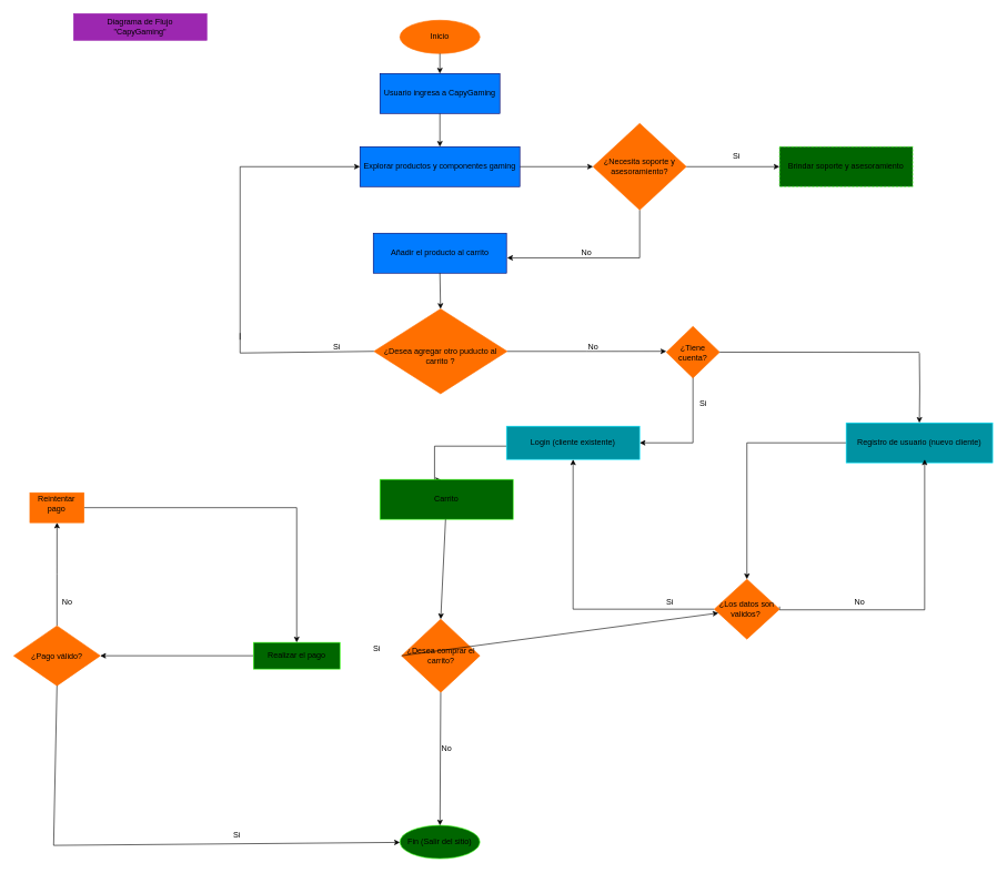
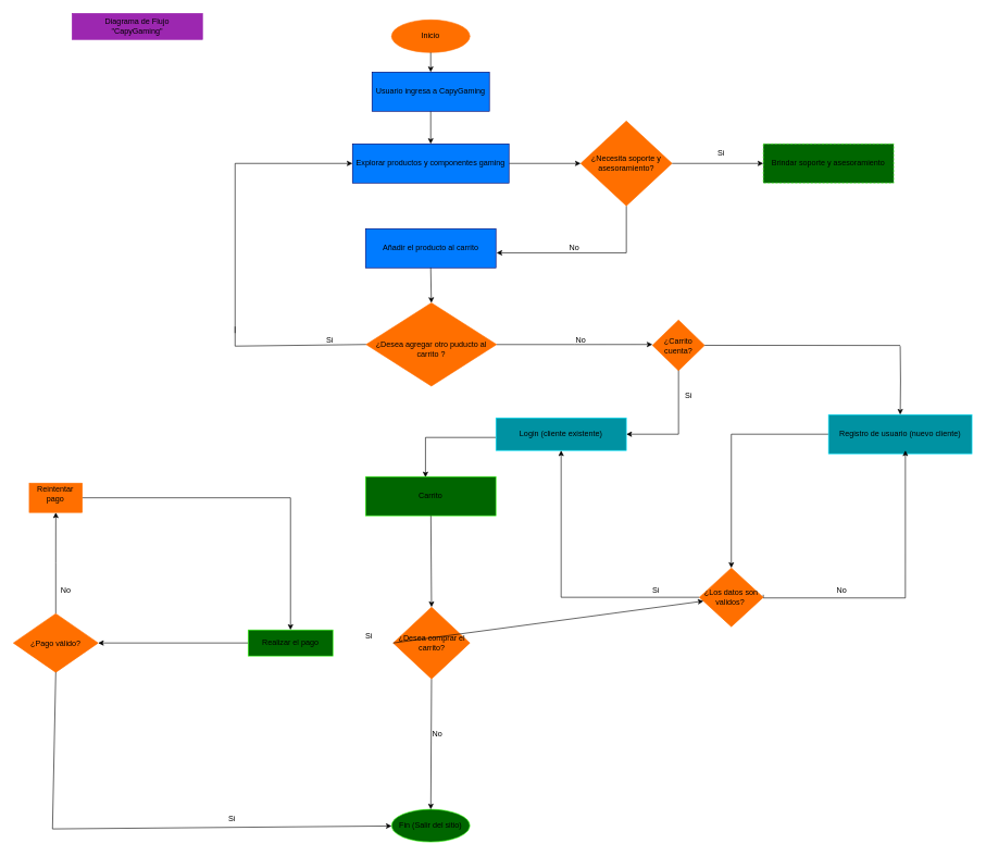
  <mxCell id="0" />
  <mxCell id="1" parent="0" />
  <mxCell id="2" value="Inicio" style="ellipse;whiteSpace=wrap;html=1;fillColor=#FF6F00;strokeColor=#FF6F00;" parent="1" vertex="1"><mxGeometry x="600" y="30" width="120" height="50" as="geometry" /></mxCell>
  <mxCell id="3" value="" style="edgeStyle=orthogonalEdgeStyle;rounded=0;orthogonalLoop=1;jettySize=auto;html=1;" parent="1" source="4" target="28" edge="1"><mxGeometry relative="1" as="geometry" /></mxCell>
  <mxCell id="4" value="Explorar productos y componentes gaming" style="rounded=0;whiteSpace=wrap;html=1;strokeColor=#000066;fillColor=#007BFF;" parent="1" vertex="1"><mxGeometry x="540" y="220" width="240" height="60" as="geometry" /></mxCell>
  <mxCell id="5" style="edgeStyle=orthogonalEdgeStyle;rounded=0;orthogonalLoop=1;jettySize=auto;html=1;" parent="1" source="6" edge="1"><mxGeometry relative="1" as="geometry"><mxPoint x="1000" y="527.5" as="targetPoint" /></mxGeometry></mxCell>
  <mxCell id="6" value="&amp;nbsp; &amp;nbsp;&lt;div&gt;¿Desea agregar otro puducto al carrito ?&lt;/div&gt;" style="rhombus;whiteSpace=wrap;html=1;strokeColor=#FF6F00;fillColor=#FF6F00;" parent="1" vertex="1"><mxGeometry x="561" y="463.75" width="200" height="127.5" as="geometry" /></mxCell>
  <mxCell id="7" value="" style="edgeStyle=orthogonalEdgeStyle;rounded=0;orthogonalLoop=1;jettySize=auto;html=1;entryX=0.5;entryY=0;entryDx=0;entryDy=0;" parent="1" target="9" edge="1"><mxGeometry relative="1" as="geometry"><mxPoint x="1380" y="530" as="sourcePoint" /><mxPoint x="1310" y="590" as="targetPoint" /></mxGeometry></mxCell>
  <mxCell id="8" value="" style="edgeStyle=orthogonalEdgeStyle;rounded=0;orthogonalLoop=1;jettySize=auto;html=1;" parent="1" source="9" target="41" edge="1"><mxGeometry relative="1" as="geometry"><mxPoint x="1380" y="775" as="targetPoint" /></mxGeometry></mxCell>
  <mxCell id="9" value="Registro de usuario (nuevo cliente)" style="rounded=0;whiteSpace=wrap;html=1;strokeColor=#00E5FF;fillColor=#0092A2;" parent="1" vertex="1"><mxGeometry x="1270" y="635" width="220" height="60" as="geometry" /></mxCell>
  <mxCell id="10" value="" style="edgeStyle=orthogonalEdgeStyle;rounded=0;orthogonalLoop=1;jettySize=auto;html=1;entryX=0.46;entryY=0.017;entryDx=0;entryDy=0;entryPerimeter=0;" parent="1" source="11" target="12" edge="1"><mxGeometry relative="1" as="geometry"><mxPoint x="650" y="720" as="targetPoint" /><Array as="points"><mxPoint x="652" y="670" /></Array></mxGeometry></mxCell>
  <mxCell id="11" value="Login (cliente existente)" style="rounded=0;whiteSpace=wrap;html=1;fillColor=#0092A2;strokeColor=#00E5FF;" parent="1" vertex="1"><mxGeometry x="760" y="640" width="200" height="50" as="geometry" /></mxCell>
- <mxCell id="12" value="Carrito" style="rounded=0;whiteSpace=wrap;html=1;fillColor=#006600;strokeColor=#39FF14;" parent="1" vertex="1"><mxGeometry x="570" y="720" width="200" height="60" as="geometry" /></mxCell>
+ <mxCell id="12" value="Carrito" style="rounded=0;whiteSpace=wrap;html=1;fillColor=#006600;strokeColor=#39FF14;" parent="1" vertex="1"><mxGeometry x="560" y="730" width="200" height="60" as="geometry" /></mxCell>
  <mxCell id="13" value="Fin (Salir del sitio)" style="ellipse;whiteSpace=wrap;html=1;fillColor=#006600;strokeColor=#39FF14;" parent="1" vertex="1"><mxGeometry x="600" y="1240" width="120" height="50" as="geometry" /></mxCell>
  <mxCell id="14" parent="1" source="2" target="18" edge="1"><mxGeometry relative="1" as="geometry" /></mxCell>
  <mxCell id="15" parent="1" source="18" target="4" edge="1"><mxGeometry relative="1" as="geometry" /></mxCell>
  <mxCell id="16" style="entryX=0.5;entryY=0;entryDx=0;entryDy=0;" parent="1" source="12" target="44" edge="1"><mxGeometry relative="1" as="geometry"><mxPoint x="660" y="900" as="targetPoint" /></mxGeometry></mxCell>
  <mxCell id="17" style="exitX=0.5;exitY=1;exitDx=0;exitDy=0;" parent="1" source="44" target="13" edge="1"><mxGeometry relative="1" as="geometry"><mxPoint x="660" y="1120" as="sourcePoint" /></mxGeometry></mxCell>
  <mxCell id="18" value="Usuario ingresa a CapyGaming" style="rounded=0;whiteSpace=wrap;html=1;fillColor=#007BFF;strokeColor=#000066;" parent="1" vertex="1"><mxGeometry x="570" y="110" width="180" height="60" as="geometry" /></mxCell>
  <mxCell id="19" value="Añadir el producto al carrito" style="rounded=0;whiteSpace=wrap;html=1;fillColor=#007BFF;strokeColor=#000066;" parent="1" vertex="1"><mxGeometry x="560" y="350" width="200" height="60" as="geometry" /></mxCell>
  <mxCell id="20" style="entryX=0.5;entryY=0;entryDx=0;entryDy=0;exitX=0.5;exitY=1;exitDx=0;exitDy=0;" parent="1" source="19" target="6" edge="1"><mxGeometry relative="1" as="geometry"><mxPoint x="660" y="550" as="sourcePoint" /><mxPoint x="650" y="590" as="targetPoint" /></mxGeometry></mxCell>
  <mxCell id="21" value="" style="edgeStyle=orthogonalEdgeStyle;rounded=0;orthogonalLoop=1;jettySize=auto;html=1;" parent="1" source="22" target="24" edge="1"><mxGeometry relative="1" as="geometry" /></mxCell>
  <mxCell id="22" value="&lt;div&gt;&lt;br&gt;&lt;/div&gt;&lt;div&gt;¿Pago válido?&lt;/div&gt;&lt;p&gt;&lt;/p&gt;" style="rhombus;whiteSpace=wrap;html=1;fillColor=#FF6F00;strokeColor=#FF6F00;" parent="1" vertex="1"><mxGeometry x="20.01" y="940" width="130" height="90" as="geometry" /></mxCell>
  <mxCell id="23" value="" style="edgeStyle=orthogonalEdgeStyle;rounded=0;orthogonalLoop=1;jettySize=auto;html=1;" parent="1" source="24" target="49" edge="1"><mxGeometry relative="1" as="geometry"><mxPoint x="420" y="762.5" as="targetPoint" /></mxGeometry></mxCell>
  <mxCell id="24" value="&lt;div&gt;Reintentar pago&lt;/div&gt;&lt;p&gt;&lt;/p&gt;" style="whiteSpace=wrap;html=1;rounded=0;fillColor=#FF6F00;strokeColor=#FF6F00;" parent="1" vertex="1"><mxGeometry x="44.38" y="740" width="81.25" height="45" as="geometry" /></mxCell>
  <mxCell id="25" value="Diagrama de Flujo&lt;div&gt;&quot;CapyGaming&quot;&lt;/div&gt;" style="whiteSpace=wrap;html=1;fillColor=#9C27B0;strokeColor=#9C27B0;" parent="1" vertex="1"><mxGeometry x="110" y="20" width="200" height="40" as="geometry" /></mxCell>
  <mxCell id="26" value="" style="edgeStyle=orthogonalEdgeStyle;rounded=0;orthogonalLoop=1;jettySize=auto;html=1;entryX=1.005;entryY=0.617;entryDx=0;entryDy=0;entryPerimeter=0;" parent="1" source="28" target="19" edge="1"><mxGeometry relative="1" as="geometry"><mxPoint x="920" y="420" as="targetPoint" /><Array as="points"><mxPoint x="960" y="387" /></Array></mxGeometry></mxCell>
  <mxCell id="27" value="" style="edgeStyle=orthogonalEdgeStyle;rounded=0;orthogonalLoop=1;jettySize=auto;html=1;entryX=0;entryY=0.5;entryDx=0;entryDy=0;" parent="1" source="28" target="54" edge="1"><mxGeometry relative="1" as="geometry"><mxPoint x="1140" y="215" as="targetPoint" /></mxGeometry></mxCell>
  <mxCell id="28" value="¿Necesita soporte y asesoramiento?" style="rhombus;whiteSpace=wrap;html=1;fillColor=#FF6F00;strokeColor=#FF6F00;" parent="1" vertex="1"><mxGeometry x="890" y="185" width="140" height="130" as="geometry" /></mxCell>
  <mxCell id="29" value="No" style="text;html=1;align=center;verticalAlign=middle;resizable=0;points=[];autosize=1;strokeColor=none;fillColor=none;" parent="1" vertex="1"><mxGeometry x="860" y="365" width="40" height="30" as="geometry" /></mxCell>
  <mxCell id="30" value="Si" style="text;html=1;align=center;verticalAlign=middle;resizable=0;points=[];autosize=1;strokeColor=none;fillColor=none;" parent="1" vertex="1"><mxGeometry x="490" y="506.25" width="30" height="30" as="geometry" /></mxCell>
  <mxCell id="31" value="" style="endArrow=classic;html=1;rounded=0;" parent="1" target="4" edge="1"><mxGeometry width="50" height="50" relative="1" as="geometry"><mxPoint y="250" as="sourcePoint" x="360" /><mxPoint x="830" y="550" as="targetPoint" /><Array as="points" /></mxGeometry></mxCell>
  <mxCell id="32" value="" style="endArrow=none;html=1;rounded=0;" parent="1" edge="1"><mxGeometry width="50" height="50" relative="1" as="geometry"><mxPoint y="510" as="sourcePoint" x="360" /><mxPoint y="250" as="targetPoint" x="360" /></mxGeometry></mxCell>
  <mxCell id="33" value="" style="endArrow=none;html=1;rounded=0;entryX=0;entryY=0.5;entryDx=0;entryDy=0;" parent="1" target="6" edge="1"><mxGeometry width="50" height="50" relative="1" as="geometry"><mxPoint y="500" as="sourcePoint" x="360" /><mxPoint x="480" y="510" as="targetPoint" /><Array as="points"><mxPoint y="530" x="360" /></Array></mxGeometry></mxCell>
  <mxCell id="34" value="No" style="text;html=1;align=center;verticalAlign=middle;resizable=0;points=[];autosize=1;strokeColor=none;fillColor=none;" parent="1" vertex="1"><mxGeometry x="870" y="506.25" width="40" height="30" as="geometry" /></mxCell>
  <mxCell id="35" value="" style="edgeStyle=orthogonalEdgeStyle;rounded=0;orthogonalLoop=1;jettySize=auto;html=1;exitX=0.5;exitY=1;exitDx=0;exitDy=0;entryX=1;entryY=0.5;entryDx=0;entryDy=0;" parent="1" target="11" edge="1"><mxGeometry relative="1" as="geometry"><mxPoint x="1040" y="550" as="sourcePoint" /><mxPoint x="980" y="665" as="targetPoint" /><Array as="points"><mxPoint x="1040" y="665" /></Array></mxGeometry></mxCell>
- <mxCell id="36" value="¿Tiene cuenta?" style="rhombus;whiteSpace=wrap;html=1;fillColor=#FF6F00;strokeColor=#FF6F00;" parent="1" vertex="1"><mxGeometry x="1000" y="490" width="80" height="77.5" as="geometry" /></mxCell>
+ <mxCell id="36" value="¿Carrito cuenta?" style="rhombus;whiteSpace=wrap;html=1;fillColor=#FF6F00;strokeColor=#FF6F00;" parent="1" vertex="1"><mxGeometry x="1000" y="490" width="80" height="77.5" as="geometry" /></mxCell>
  <mxCell id="37" value="Si" style="text;html=1;align=center;verticalAlign=middle;resizable=0;points=[];autosize=1;strokeColor=none;fillColor=none;" parent="1" vertex="1"><mxGeometry x="1040" y="591.25" width="30" height="30" as="geometry" /></mxCell>
  <mxCell id="38" value="" style="endArrow=none;html=1;rounded=0;exitX=1;exitY=0.5;exitDx=0;exitDy=0;" parent="1" source="36" edge="1"><mxGeometry width="50" height="50" relative="1" as="geometry"><mxPoint x="1110" y="540" as="sourcePoint" /><mxPoint x="1380" y="529" as="targetPoint" /></mxGeometry></mxCell>
  <mxCell id="39" value="" style="edgeStyle=orthogonalEdgeStyle;rounded=0;orthogonalLoop=1;jettySize=auto;html=1;" parent="1" source="41" target="11" edge="1"><mxGeometry relative="1" as="geometry"><mxPoint x="890" y="905" as="targetPoint" /></mxGeometry></mxCell>
  <mxCell id="40" value="" style="edgeStyle=orthogonalEdgeStyle;rounded=0;orthogonalLoop=1;jettySize=auto;html=1;entryX=0.536;entryY=0.983;entryDx=0;entryDy=0;entryPerimeter=0;exitX=1;exitY=0.5;exitDx=0;exitDy=0;" parent="1" edge="1"><mxGeometry relative="1" as="geometry"><mxPoint x="1170" y="911.02" as="sourcePoint" /><mxPoint x="1387.92" y="690" as="targetPoint" /><Array as="points"><mxPoint x="1170" y="916.02" /><mxPoint x="1388" y="916.02" /></Array></mxGeometry></mxCell>
  <mxCell id="41" value="¿Los datos son validos?&amp;nbsp;" style="rhombus;whiteSpace=wrap;html=1;fillColor=#FF6F00;strokeColor=#FF6F00;" parent="1" vertex="1"><mxGeometry x="1072" y="870" width="98" height="90" as="geometry" /></mxCell>
  <mxCell id="42" value="Si" style="text;html=1;align=center;verticalAlign=middle;resizable=0;points=[];autosize=1;strokeColor=none;fillColor=none;" parent="1" vertex="1"><mxGeometry x="990" y="890" width="30" height="30" as="geometry" /></mxCell>
  <mxCell id="43" value="No" style="text;html=1;align=center;verticalAlign=middle;resizable=0;points=[];autosize=1;strokeColor=none;fillColor=none;" parent="1" vertex="1"><mxGeometry x="1270" y="890" width="40" height="30" as="geometry" /></mxCell>
  <mxCell id="44" value="¿Desea comprar el carrito?" style="rhombus;whiteSpace=wrap;html=1;fillColor=#FF6F00;strokeColor=#FF6F00;" parent="1" vertex="1"><mxGeometry x="602.5" y="930" width="117.5" height="110" as="geometry" /></mxCell>
  <mxCell id="45" value="" style="endArrow=classic;html=1;rounded=0;exitX=0;exitY=0.5;exitDx=0;exitDy=0;" parent="1" source="44" target="41" edge="1"><mxGeometry width="50" height="50" relative="1" as="geometry"><mxPoint x="520" y="990" as="sourcePoint" /><mxPoint x="510" y="985" as="targetPoint" /></mxGeometry></mxCell>
  <mxCell id="46" value="No" style="text;html=1;align=center;verticalAlign=middle;resizable=0;points=[];autosize=1;strokeColor=none;fillColor=none;" parent="1" vertex="1"><mxGeometry x="650" y="1110" width="40" height="30" as="geometry" /></mxCell>
  <mxCell id="47" value="Si" style="text;html=1;align=center;verticalAlign=middle;resizable=0;points=[];autosize=1;strokeColor=none;fillColor=none;" parent="1" vertex="1"><mxGeometry x="550" y="960" width="30" height="30" as="geometry" /></mxCell>
  <mxCell id="48" value="" style="edgeStyle=orthogonalEdgeStyle;rounded=0;orthogonalLoop=1;jettySize=auto;html=1;entryX=1;entryY=0.5;entryDx=0;entryDy=0;" parent="1" source="49" target="22" edge="1"><mxGeometry relative="1" as="geometry"><mxPoint x="275" y="985" as="targetPoint" /></mxGeometry></mxCell>
  <mxCell id="49" value="Realizar el pago" style="rounded=0;whiteSpace=wrap;html=1;fillColor=#006600;strokeColor=#39FF14;" parent="1" vertex="1"><mxGeometry x="380" y="965" width="130" height="40" as="geometry" /></mxCell>
  <mxCell id="50" value="No" style="text;html=1;align=center;verticalAlign=middle;resizable=0;points=[];autosize=1;strokeColor=none;fillColor=none;" parent="1" vertex="1"><mxGeometry x="80" y="890" width="40" height="30" as="geometry" /></mxCell>
  <mxCell id="51" value="" style="endArrow=classic;html=1;rounded=0;exitX=0.5;exitY=1;exitDx=0;exitDy=0;" parent="1" source="22" target="13" edge="1"><mxGeometry width="50" height="50" relative="1" as="geometry"><mxPoint x="40" y="1180" as="sourcePoint" /><mxPoint x="90" y="1130" as="targetPoint" /><Array as="points"><mxPoint x="80" y="1270" /></Array></mxGeometry></mxCell>
  <mxCell id="52" value="Si" style="text;html=1;align=center;verticalAlign=middle;resizable=0;points=[];autosize=1;strokeColor=none;fillColor=none;" parent="1" vertex="1"><mxGeometry x="340" y="1240" width="30" height="30" as="geometry" /></mxCell>
  <mxCell id="53" value="Si" style="text;html=1;align=center;verticalAlign=middle;resizable=0;points=[];autosize=1;strokeColor=none;fillColor=none;" parent="1" vertex="1"><mxGeometry x="1090" y="220" width="30" height="30" as="geometry" /></mxCell>
  <mxCell id="54" value="Brindar soporte y asesoramiento" style="rounded=0;dashed=1;whiteSpace=wrap;html=1;fillColor=#006600;strokeColor=#39FF14;" parent="1" vertex="1"><mxGeometry x="1170" y="220" width="200" height="60" as="geometry" /></mxCell>
